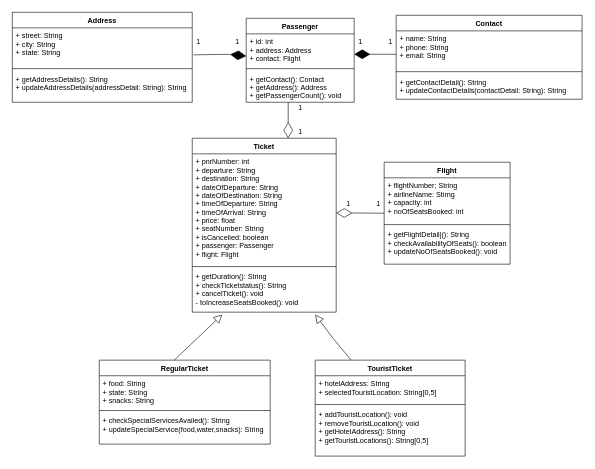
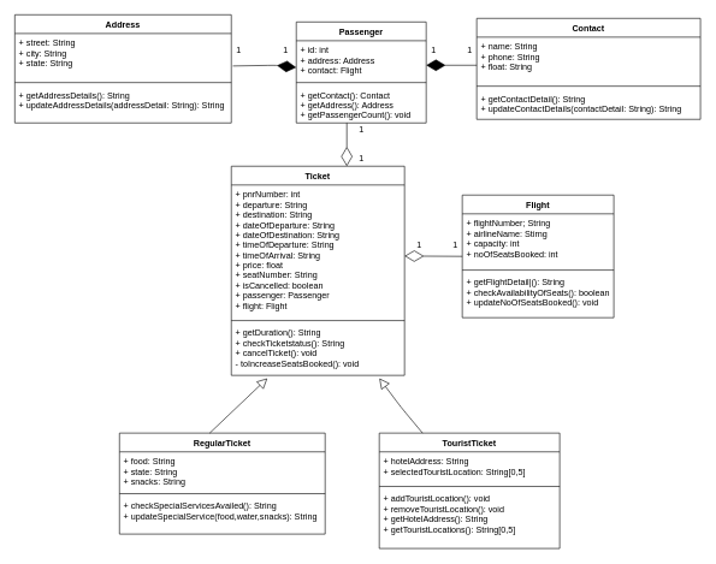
  <mxCell id="0" />
  <mxCell id="1" parent="0" />
  <mxCell id="2" value="Passenger" style="swimlane;fontStyle=1;align=center;verticalAlign=top;childLayout=stackLayout;horizontal=1;startSize=26;horizontalStack=0;resizeParent=1;resizeParentMax=0;resizeLast=0;collapsible=1;marginBottom=0;" parent="1" vertex="1"><mxGeometry x="410" y="30" width="180" height="140" as="geometry" /></mxCell>
  <mxCell id="3" value="+ id: int&#10;+ address: Address&#10;+ contact: Flight" style="text;strokeColor=none;fillColor=none;align=left;verticalAlign=top;spacingLeft=4;spacingRight=4;overflow=hidden;rotatable=0;points=[[0,0.5],[1,0.5]];portConstraint=eastwest;" parent="2" vertex="1"><mxGeometry y="26" width="180" height="54" as="geometry" /></mxCell>
  <mxCell id="4" value="" style="line;strokeWidth=1;fillColor=none;align=left;verticalAlign=middle;spacingTop=-1;spacingLeft=3;spacingRight=3;rotatable=0;labelPosition=right;points=[];portConstraint=eastwest;" parent="2" vertex="1"><mxGeometry y="80" width="180" height="8" as="geometry" /></mxCell>
  <mxCell id="5" value="+ getContact(): Contact&#10;+ getAddress(): Address&#10;+ getPassengerCount(): void" style="text;strokeColor=none;fillColor=none;align=left;verticalAlign=top;spacingLeft=4;spacingRight=4;overflow=hidden;rotatable=0;points=[[0,0.5],[1,0.5]];portConstraint=eastwest;" parent="2" vertex="1"><mxGeometry y="88" width="180" height="52" as="geometry" /></mxCell>
  <mxCell id="6" value="Address" style="swimlane;fontStyle=1;align=center;verticalAlign=top;childLayout=stackLayout;horizontal=1;startSize=26;horizontalStack=0;resizeParent=1;resizeParentMax=0;resizeLast=0;collapsible=1;marginBottom=0;" parent="1" vertex="1"><mxGeometry x="20" y="20" width="300" height="150" as="geometry" /></mxCell>
  <mxCell id="7" value="+ street: String&#10;+ city: String&#10;+ state: String" style="text;strokeColor=none;fillColor=none;align=left;verticalAlign=top;spacingLeft=4;spacingRight=4;overflow=hidden;rotatable=0;points=[[0,0.5],[1,0.5]];portConstraint=eastwest;" parent="6" vertex="1"><mxGeometry y="26" width="300" height="64" as="geometry" /></mxCell>
  <mxCell id="8" value="" style="line;strokeWidth=1;fillColor=none;align=left;verticalAlign=middle;spacingTop=-1;spacingLeft=3;spacingRight=3;rotatable=0;labelPosition=right;points=[];portConstraint=eastwest;" parent="6" vertex="1"><mxGeometry y="90" width="300" height="8" as="geometry" /></mxCell>
  <mxCell id="9" value="+ getAddressDetails(): String&#10;+ updateAddressDetails(addressDetail: String): String" style="text;strokeColor=none;fillColor=none;align=left;verticalAlign=top;spacingLeft=4;spacingRight=4;overflow=hidden;rotatable=0;points=[[0,0.5],[1,0.5]];portConstraint=eastwest;" parent="6" vertex="1"><mxGeometry y="98" width="300" height="52" as="geometry" /></mxCell>
  <mxCell id="10" value="Contact" style="swimlane;fontStyle=1;align=center;verticalAlign=top;childLayout=stackLayout;horizontal=1;startSize=26;horizontalStack=0;resizeParent=1;resizeParentMax=0;resizeLast=0;collapsible=1;marginBottom=0;" parent="1" vertex="1"><mxGeometry x="660" y="25" width="310" height="140" as="geometry" /></mxCell>
- <mxCell id="11" value="+ name: String&#10;+ phone: String&#10;+ email: String" style="text;strokeColor=none;fillColor=none;align=left;verticalAlign=top;spacingLeft=4;spacingRight=4;overflow=hidden;rotatable=0;points=[[0,0.5],[1,0.5]];portConstraint=eastwest;" parent="10" vertex="1"><mxGeometry y="26" width="310" height="64" as="geometry" /></mxCell>
+ <mxCell id="11" value="+ name: String&#10;+ phone: String&#10;+ float: String" style="text;strokeColor=none;fillColor=none;align=left;verticalAlign=top;spacingLeft=4;spacingRight=4;overflow=hidden;rotatable=0;points=[[0,0.5],[1,0.5]];portConstraint=eastwest;" parent="10" vertex="1"><mxGeometry y="26" width="310" height="64" as="geometry" /></mxCell>
  <mxCell id="12" value="" style="line;strokeWidth=1;fillColor=none;align=left;verticalAlign=middle;spacingTop=-1;spacingLeft=3;spacingRight=3;rotatable=0;labelPosition=right;points=[];portConstraint=eastwest;" parent="10" vertex="1"><mxGeometry y="90" width="310" height="8" as="geometry" /></mxCell>
  <mxCell id="13" value="+ getContactDetail(): String&#10;+ updateContactDetails(contactDetail: String): String" style="text;strokeColor=none;fillColor=none;align=left;verticalAlign=top;spacingLeft=4;spacingRight=4;overflow=hidden;rotatable=0;points=[[0,0.5],[1,0.5]];portConstraint=eastwest;" parent="10" vertex="1"><mxGeometry y="98" width="310" height="42" as="geometry" /></mxCell>
  <mxCell id="14" value="Ticket" style="swimlane;fontStyle=1;align=center;verticalAlign=top;childLayout=stackLayout;horizontal=1;startSize=26;horizontalStack=0;resizeParent=1;resizeParentMax=0;resizeLast=0;collapsible=1;marginBottom=0;" parent="1" vertex="1"><mxGeometry x="320" y="230" width="240" height="290" as="geometry" /></mxCell>
  <mxCell id="15" value="+ pnrNumber: int&#10;+ departure: String&#10;+ destination: String&#10;+ dateOfDeparture: String&#10;+ dateOfDestination: String&#10;+ timeOfDeparture: String&#10;+ timeOfArrival: String&#10;+ price: float&#10;+ seatNumber: String&#10;+ isCancelled: boolean&#10;+ passenger: Passenger&#10;+ flight: Flight" style="text;strokeColor=none;fillColor=none;align=left;verticalAlign=top;spacingLeft=4;spacingRight=4;overflow=hidden;rotatable=0;points=[[0,0.5],[1,0.5]];portConstraint=eastwest;" parent="14" vertex="1"><mxGeometry y="26" width="240" height="184" as="geometry" /></mxCell>
  <mxCell id="16" value="" style="line;strokeWidth=1;fillColor=none;align=left;verticalAlign=middle;spacingTop=-1;spacingLeft=3;spacingRight=3;rotatable=0;labelPosition=right;points=[];portConstraint=eastwest;" parent="14" vertex="1"><mxGeometry y="210" width="240" height="8" as="geometry" /></mxCell>
  <mxCell id="17" value="+ getDuration(): String&#10;+ checkTicketstatus(): String&#10;+ cancelTicket(): void&#10;- toIncreaseSeatsBooked(): void" style="text;strokeColor=none;fillColor=none;align=left;verticalAlign=top;spacingLeft=4;spacingRight=4;overflow=hidden;rotatable=0;points=[[0,0.5],[1,0.5]];portConstraint=eastwest;" parent="14" vertex="1"><mxGeometry y="218" width="240" height="72" as="geometry" /></mxCell>
  <mxCell id="18" value="Flight" style="swimlane;fontStyle=1;align=center;verticalAlign=top;childLayout=stackLayout;horizontal=1;startSize=26;horizontalStack=0;resizeParent=1;resizeParentMax=0;resizeLast=0;collapsible=1;marginBottom=0;" parent="1" vertex="1"><mxGeometry x="640" y="270" width="210" height="170" as="geometry" /></mxCell>
  <mxCell id="19" value="+ flightNumber; String&#10;+ airlineName: Stirng&#10;+ capacity: int&#10;+ noOfSeatsBooked: int" style="text;strokeColor=none;fillColor=none;align=left;verticalAlign=top;spacingLeft=4;spacingRight=4;overflow=hidden;rotatable=0;points=[[0,0.5],[1,0.5]];portConstraint=eastwest;" parent="18" vertex="1"><mxGeometry y="26" width="210" height="74" as="geometry" /></mxCell>
  <mxCell id="20" value="" style="line;strokeWidth=1;fillColor=none;align=left;verticalAlign=middle;spacingTop=-1;spacingLeft=3;spacingRight=3;rotatable=0;labelPosition=right;points=[];portConstraint=eastwest;" parent="18" vertex="1"><mxGeometry y="100" width="210" height="8" as="geometry" /></mxCell>
  <mxCell id="21" value="+ getFlightDetail|(): String&#10;+ checkAvailabilityOfSeats(): boolean&#10;+ updateNoOfSeatsBooked(): void" style="text;strokeColor=none;fillColor=none;align=left;verticalAlign=top;spacingLeft=4;spacingRight=4;overflow=hidden;rotatable=0;points=[[0,0.5],[1,0.5]];portConstraint=eastwest;" parent="18" vertex="1"><mxGeometry y="108" width="210" height="62" as="geometry" /></mxCell>
  <mxCell id="22" value="RegularTicket" style="swimlane;fontStyle=1;align=center;verticalAlign=top;childLayout=stackLayout;horizontal=1;startSize=26;horizontalStack=0;resizeParent=1;resizeParentMax=0;resizeLast=0;collapsible=1;marginBottom=0;" parent="1" vertex="1"><mxGeometry x="165" y="600" width="285" height="140" as="geometry" /></mxCell>
  <mxCell id="23" value="+ food: String&#10;+ state: String&#10;+ snacks: String" style="text;strokeColor=none;fillColor=none;align=left;verticalAlign=top;spacingLeft=4;spacingRight=4;overflow=hidden;rotatable=0;points=[[0,0.5],[1,0.5]];portConstraint=eastwest;" parent="22" vertex="1"><mxGeometry y="26" width="285" height="54" as="geometry" /></mxCell>
  <mxCell id="24" value="" style="line;strokeWidth=1;fillColor=none;align=left;verticalAlign=middle;spacingTop=-1;spacingLeft=3;spacingRight=3;rotatable=0;labelPosition=right;points=[];portConstraint=eastwest;" parent="22" vertex="1"><mxGeometry y="80" width="285" height="8" as="geometry" /></mxCell>
  <mxCell id="25" value="+ checkSpecialServicesAvailed(): String&#10;+ updateSpecialService(food,water,snacks): String" style="text;strokeColor=none;fillColor=none;align=left;verticalAlign=top;spacingLeft=4;spacingRight=4;overflow=hidden;rotatable=0;points=[[0,0.5],[1,0.5]];portConstraint=eastwest;" parent="22" vertex="1"><mxGeometry y="88" width="285" height="52" as="geometry" /></mxCell>
  <mxCell id="26" value="TouristTicket" style="swimlane;fontStyle=1;align=center;verticalAlign=top;childLayout=stackLayout;horizontal=1;startSize=26;horizontalStack=0;resizeParent=1;resizeParentMax=0;resizeLast=0;collapsible=1;marginBottom=0;" parent="1" vertex="1"><mxGeometry x="525" y="600" width="250" height="160" as="geometry" /></mxCell>
  <mxCell id="27" value="+ hotelAddress: String&#10;+ selectedTouristLocation: String[0,5]&#10;" style="text;strokeColor=none;fillColor=none;align=left;verticalAlign=top;spacingLeft=4;spacingRight=4;overflow=hidden;rotatable=0;points=[[0,0.5],[1,0.5]];portConstraint=eastwest;" parent="26" vertex="1"><mxGeometry y="26" width="250" height="44" as="geometry" /></mxCell>
  <mxCell id="28" value="" style="line;strokeWidth=1;fillColor=none;align=left;verticalAlign=middle;spacingTop=-1;spacingLeft=3;spacingRight=3;rotatable=0;labelPosition=right;points=[];portConstraint=eastwest;" parent="26" vertex="1"><mxGeometry y="70" width="250" height="8" as="geometry" /></mxCell>
  <mxCell id="29" value="+ addTouristLocation(): void&#10;+ removeTouristLocation(): void&#10;+ getHotelAddress(): String&#10;+ getTouristLocations(): String[0,5]" style="text;strokeColor=none;fillColor=none;align=left;verticalAlign=top;spacingLeft=4;spacingRight=4;overflow=hidden;rotatable=0;points=[[0,0.5],[1,0.5]];portConstraint=eastwest;" parent="26" vertex="1"><mxGeometry y="78" width="250" height="82" as="geometry" /></mxCell>
  <mxCell id="30" value="" style="endArrow=diamondThin;endFill=1;endSize=24;html=1;exitX=1.007;exitY=0.703;exitDx=0;exitDy=0;exitPerimeter=0;" parent="1" edge="1" source="7"><mxGeometry width="160" relative="1" as="geometry"><mxPoint x="360" y="90" as="sourcePoint" /><mxPoint x="410" y="93" as="targetPoint" /><Array as="points"><mxPoint x="380" y="90" /></Array></mxGeometry></mxCell>
  <mxCell id="31" value="" style="endArrow=diamondThin;endFill=1;endSize=24;html=1;" parent="1" edge="1"><mxGeometry width="160" relative="1" as="geometry"><mxPoint x="660" y="90" as="sourcePoint" /><mxPoint x="590" y="90" as="targetPoint" /><Array as="points" /></mxGeometry></mxCell>
  <mxCell id="32" value="" style="endArrow=diamondThin;endFill=0;endSize=24;html=1;exitX=0;exitY=0.797;exitDx=0;exitDy=0;exitPerimeter=0;" parent="1" source="19" edge="1"><mxGeometry width="160" relative="1" as="geometry"><mxPoint x="630" y="354.5" as="sourcePoint" /><mxPoint x="560" y="354.5" as="targetPoint" /></mxGeometry></mxCell>
  <mxCell id="33" value="" style="endArrow=diamondThin;endFill=0;endSize=24;html=1;" parent="1" edge="1"><mxGeometry width="160" relative="1" as="geometry"><mxPoint x="480" y="170" as="sourcePoint" /><mxPoint x="480" y="230" as="targetPoint" /></mxGeometry></mxCell>
  <mxCell id="34" value="" style="edgeStyle=none;html=1;endSize=12;endArrow=block;endFill=0;" parent="1" edge="1"><mxGeometry width="160" relative="1" as="geometry"><mxPoint x="290" y="600" as="sourcePoint" /><mxPoint x="370" y="524" as="targetPoint" /></mxGeometry></mxCell>
  <mxCell id="35" value="" style="edgeStyle=none;html=1;endSize=12;endArrow=block;endFill=0;" parent="1" edge="1"><mxGeometry width="160" relative="1" as="geometry"><mxPoint x="585" y="600" as="sourcePoint" /><mxPoint x="525" y="524" as="targetPoint" /><Array as="points"><mxPoint x="555" y="564" /></Array></mxGeometry></mxCell>
  <mxCell id="36" value="1" style="text;html=1;align=center;verticalAlign=middle;resizable=0;points=[];autosize=1;" parent="1" vertex="1"><mxGeometry x="320" y="60" width="20" height="20" as="geometry" /></mxCell>
  <mxCell id="37" value="1" style="text;html=1;align=center;verticalAlign=middle;resizable=0;points=[];autosize=1;" parent="1" vertex="1"><mxGeometry x="385" y="60" width="20" height="20" as="geometry" /></mxCell>
  <mxCell id="38" value="1" style="text;html=1;align=center;verticalAlign=middle;resizable=0;points=[];autosize=1;" parent="1" vertex="1"><mxGeometry x="590" y="60" width="20" height="20" as="geometry" /></mxCell>
  <mxCell id="39" value="1" style="text;html=1;align=center;verticalAlign=middle;resizable=0;points=[];autosize=1;" parent="1" vertex="1"><mxGeometry x="640" y="60" width="20" height="20" as="geometry" /></mxCell>
  <mxCell id="40" value="1" style="text;html=1;align=center;verticalAlign=middle;resizable=0;points=[];autosize=1;" parent="1" vertex="1"><mxGeometry x="490" y="170" width="20" height="20" as="geometry" /></mxCell>
  <mxCell id="41" value="1" style="text;html=1;align=center;verticalAlign=middle;resizable=0;points=[];autosize=1;" parent="1" vertex="1"><mxGeometry x="490" y="210" width="20" height="20" as="geometry" /></mxCell>
  <mxCell id="42" value="1" style="text;html=1;align=center;verticalAlign=middle;resizable=0;points=[];autosize=1;" parent="1" vertex="1"><mxGeometry x="620" y="330" width="20" height="20" as="geometry" /></mxCell>
  <mxCell id="43" value="1" style="text;html=1;align=center;verticalAlign=middle;resizable=0;points=[];autosize=1;" parent="1" vertex="1"><mxGeometry x="570" y="330" width="20" height="20" as="geometry" /></mxCell>
